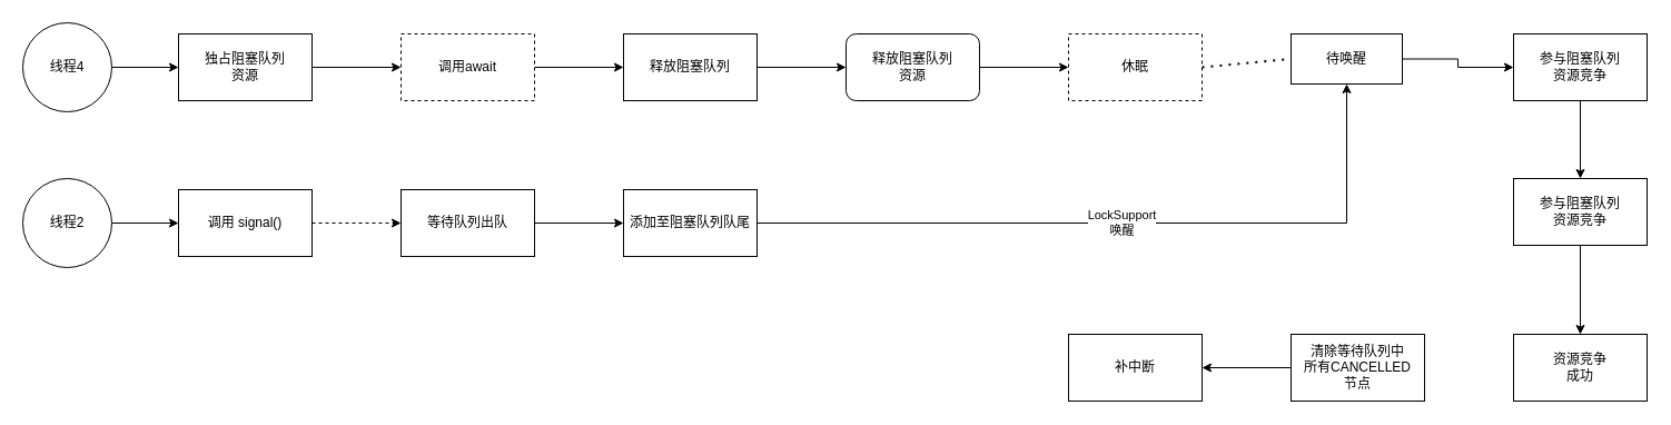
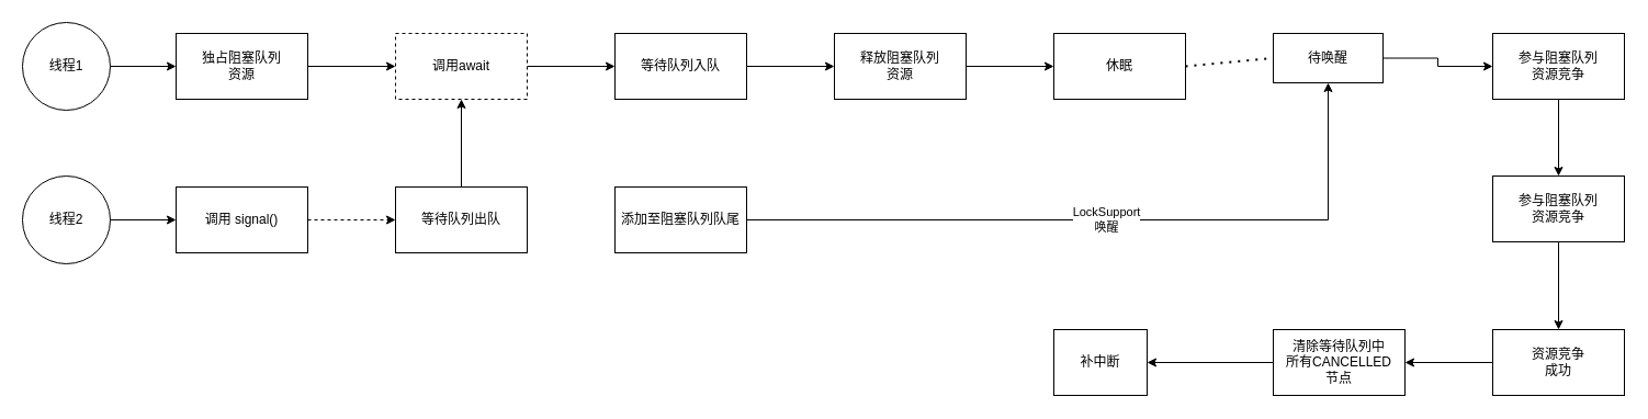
  <mxCell id="0" />
  <mxCell id="1" parent="0" />
  <mxCell id="2" value="" style="edgeStyle=orthogonalEdgeStyle;rounded=0;orthogonalLoop=1;jettySize=auto;html=1;" edge="1" parent="1" source="3" target="7"><mxGeometry relative="1" as="geometry" /></mxCell>
- <mxCell id="3" value="线程4" style="ellipse;whiteSpace=wrap;html=1;aspect=fixed;" vertex="1" parent="1"><mxGeometry x="20" y="20" width="80" height="80" as="geometry" /></mxCell>
+ <mxCell id="3" value="线程1" style="ellipse;whiteSpace=wrap;html=1;aspect=fixed;" vertex="1" parent="1"><mxGeometry x="20" y="20" width="80" height="80" as="geometry" /></mxCell>
  <mxCell id="4" value="" style="edgeStyle=orthogonalEdgeStyle;rounded=0;orthogonalLoop=1;jettySize=auto;html=1;" edge="1" parent="1" source="5" target="17"><mxGeometry relative="1" as="geometry" /></mxCell>
  <mxCell id="5" value="线程2" style="ellipse;whiteSpace=wrap;html=1;aspect=fixed;" vertex="1" parent="1"><mxGeometry x="20" y="160" width="80" height="80" as="geometry" /></mxCell>
  <mxCell id="6" value="" style="edgeStyle=orthogonalEdgeStyle;rounded=0;orthogonalLoop=1;jettySize=auto;html=1;" edge="1" parent="1" source="7" target="23"><mxGeometry relative="1" as="geometry" /></mxCell>
  <mxCell id="7" value="独占阻塞队列&lt;br&gt;资源" style="whiteSpace=wrap;html=1;" vertex="1" parent="1"><mxGeometry x="160" y="30" width="120" height="60" as="geometry" /></mxCell>
  <mxCell id="8" value="" style="edgeStyle=orthogonalEdgeStyle;rounded=0;orthogonalLoop=1;jettySize=auto;html=1;" edge="1" parent="1" source="9" target="11"><mxGeometry relative="1" as="geometry" /></mxCell>
- <mxCell id="9" value="释放阻塞队列" style="whiteSpace=wrap;html=1;" vertex="1" parent="1"><mxGeometry x="560" y="30" width="120" height="60" as="geometry" /></mxCell>
+ <mxCell id="9" value="等待队列入队" style="whiteSpace=wrap;html=1;" vertex="1" parent="1"><mxGeometry x="560" y="30" width="120" height="60" as="geometry" /></mxCell>
  <mxCell id="10" value="" style="edgeStyle=orthogonalEdgeStyle;rounded=0;orthogonalLoop=1;jettySize=auto;html=1;" edge="1" parent="1" source="11" target="12"><mxGeometry relative="1" as="geometry" /></mxCell>
- <mxCell id="11" value="释放阻塞队列&lt;br&gt;资源" style="whiteSpace=wrap;html=1;rounded=1;" vertex="1" parent="1"><mxGeometry x="760" y="30" width="120" height="60" as="geometry" /></mxCell>
- <mxCell id="12" value="休眠" style="whiteSpace=wrap;html=1;dashed=1;" vertex="1" parent="1"><mxGeometry x="960" y="30" width="120" height="60" as="geometry" /></mxCell>
+ <mxCell id="11" value="释放阻塞队列&lt;br&gt;资源" style="whiteSpace=wrap;html=1;" vertex="1" parent="1"><mxGeometry x="760" y="30" width="120" height="60" as="geometry" /></mxCell>
+ <mxCell id="12" value="休眠" style="whiteSpace=wrap;html=1;" vertex="1" parent="1"><mxGeometry x="960" y="30" width="120" height="60" as="geometry" /></mxCell>
  <mxCell id="13" value="" style="edgeStyle=orthogonalEdgeStyle;rounded=0;orthogonalLoop=1;jettySize=auto;html=1;" edge="1" parent="1" source="14" target="25"><mxGeometry relative="1" as="geometry" /></mxCell>
  <mxCell id="14" value="待唤醒" style="whiteSpace=wrap;html=1;" vertex="1" parent="1"><mxGeometry x="1160" y="30" width="100" height="45" as="geometry" /></mxCell>
  <mxCell id="15" value="" style="endArrow=none;dashed=1;html=1;dashPattern=1 3;strokeWidth=2;entryX=0;entryY=0.5;entryDx=0;entryDy=0;exitX=1;exitY=0.5;exitDx=0;exitDy=0;" edge="1" parent="1" source="12" target="14"><mxGeometry width="50" height="50" relative="1" as="geometry"><mxPoint x="990" y="280" as="sourcePoint" /><mxPoint x="1040" y="230" as="targetPoint" /></mxGeometry></mxCell>
  <mxCell id="16" value="" style="edgeStyle=orthogonalEdgeStyle;rounded=0;orthogonalLoop=1;jettySize=auto;html=1;dashed=1;" edge="1" parent="1" source="17" target="19"><mxGeometry relative="1" as="geometry" /></mxCell>
  <mxCell id="17" value="调用 signal()" style="whiteSpace=wrap;html=1;" vertex="1" parent="1"><mxGeometry x="160" y="170" width="120" height="60" as="geometry" /></mxCell>
- <mxCell id="18" value="" style="edgeStyle=orthogonalEdgeStyle;rounded=0;orthogonalLoop=1;jettySize=auto;html=1;" edge="1" parent="1" source="19" target="21"><mxGeometry relative="1" as="geometry" /></mxCell>
+ <mxCell id="18" value="" style="edgeStyle=orthogonalEdgeStyle;rounded=0;orthogonalLoop=1;jettySize=auto;html=1;" edge="1" parent="1" source="19" target="23"><mxGeometry relative="1" as="geometry" /></mxCell>
  <mxCell id="19" value="等待队列出队" style="whiteSpace=wrap;html=1;" vertex="1" parent="1"><mxGeometry x="360" y="170" width="120" height="60" as="geometry" /></mxCell>
  <mxCell id="20" value="LockSupport&lt;br&gt;唤醒" style="edgeStyle=orthogonalEdgeStyle;rounded=0;orthogonalLoop=1;jettySize=auto;html=1;exitX=1;exitY=0.5;exitDx=0;exitDy=0;entryX=0.5;entryY=1;entryDx=0;entryDy=0;" edge="1" parent="1" source="21" target="14"><mxGeometry relative="1" as="geometry" /></mxCell>
  <mxCell id="21" value="添加至阻塞队列队尾" style="whiteSpace=wrap;html=1;" vertex="1" parent="1"><mxGeometry x="560" y="170" width="120" height="60" as="geometry" /></mxCell>
  <mxCell id="22" value="" style="edgeStyle=orthogonalEdgeStyle;rounded=0;orthogonalLoop=1;jettySize=auto;html=1;" edge="1" parent="1" source="23" target="9"><mxGeometry relative="1" as="geometry" /></mxCell>
  <mxCell id="23" value="调用await" style="whiteSpace=wrap;html=1;dashed=1;" vertex="1" parent="1"><mxGeometry x="360" y="30" width="120" height="60" as="geometry" /></mxCell>
  <mxCell id="24" value="" style="edgeStyle=orthogonalEdgeStyle;rounded=0;orthogonalLoop=1;jettySize=auto;html=1;" edge="1" parent="1" source="25" target="27"><mxGeometry relative="1" as="geometry" /></mxCell>
  <mxCell id="25" value="参与阻塞队列&lt;br&gt;资源竞争" style="whiteSpace=wrap;html=1;" vertex="1" parent="1"><mxGeometry x="1360" y="30" width="120" height="60" as="geometry" /></mxCell>
  <mxCell id="26" value="" style="edgeStyle=orthogonalEdgeStyle;rounded=0;orthogonalLoop=1;jettySize=auto;html=1;" edge="1" parent="1" source="27" target="29"><mxGeometry relative="1" as="geometry" /></mxCell>
  <mxCell id="27" value="参与阻塞队列&lt;br&gt;资源竞争" style="whiteSpace=wrap;html=1;" vertex="1" parent="1"><mxGeometry x="1360" y="160" width="120" height="60" as="geometry" /></mxCell>
+ <mxCell id="28" value="" style="edgeStyle=orthogonalEdgeStyle;rounded=0;orthogonalLoop=1;jettySize=auto;html=1;" edge="1" parent="1" source="29" target="31"><mxGeometry relative="1" as="geometry" /></mxCell>
  <mxCell id="29" value="资源竞争&lt;br&gt;成功" style="whiteSpace=wrap;html=1;" vertex="1" parent="1"><mxGeometry x="1360" y="300" width="120" height="60" as="geometry" /></mxCell>
  <mxCell id="30" value="" style="edgeStyle=orthogonalEdgeStyle;rounded=0;orthogonalLoop=1;jettySize=auto;html=1;" edge="1" parent="1" source="31" target="32"><mxGeometry relative="1" as="geometry" /></mxCell>
  <mxCell id="31" value="清除等待队列中&lt;br&gt;所有CANCELLED&lt;br&gt;节点" style="whiteSpace=wrap;html=1;" vertex="1" parent="1"><mxGeometry x="1160" y="300" width="120" height="60" as="geometry" /></mxCell>
- <mxCell id="32" value="补中断" style="whiteSpace=wrap;html=1;" vertex="1" parent="1"><mxGeometry x="960" y="300" width="120" height="60" as="geometry" /></mxCell>
+ <mxCell id="32" value="补中断" style="whiteSpace=wrap;html=1;" vertex="1" parent="1"><mxGeometry x="960" y="300" width="85" height="60" as="geometry" /></mxCell>
